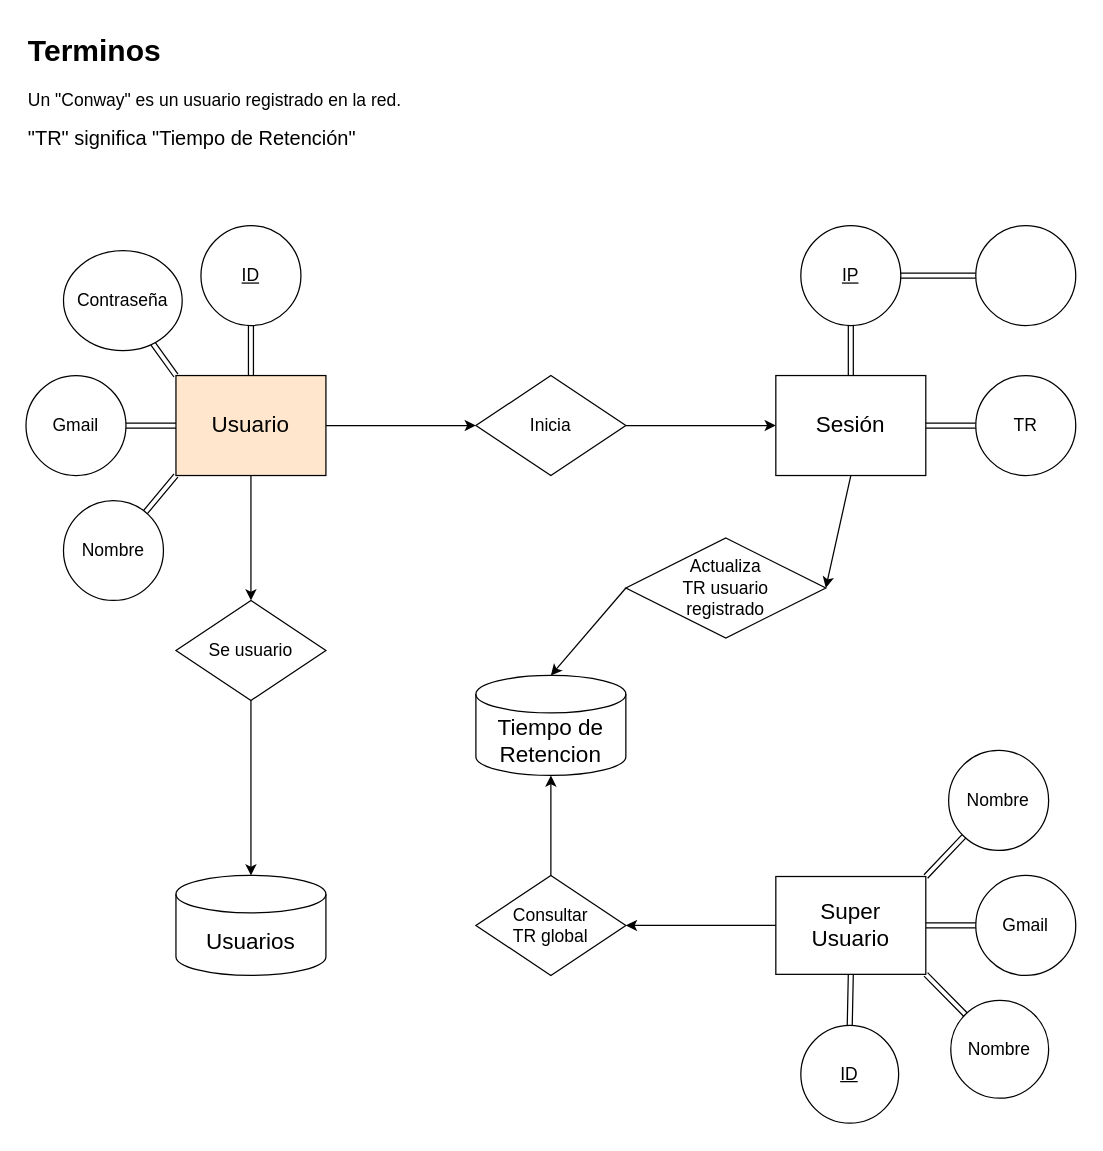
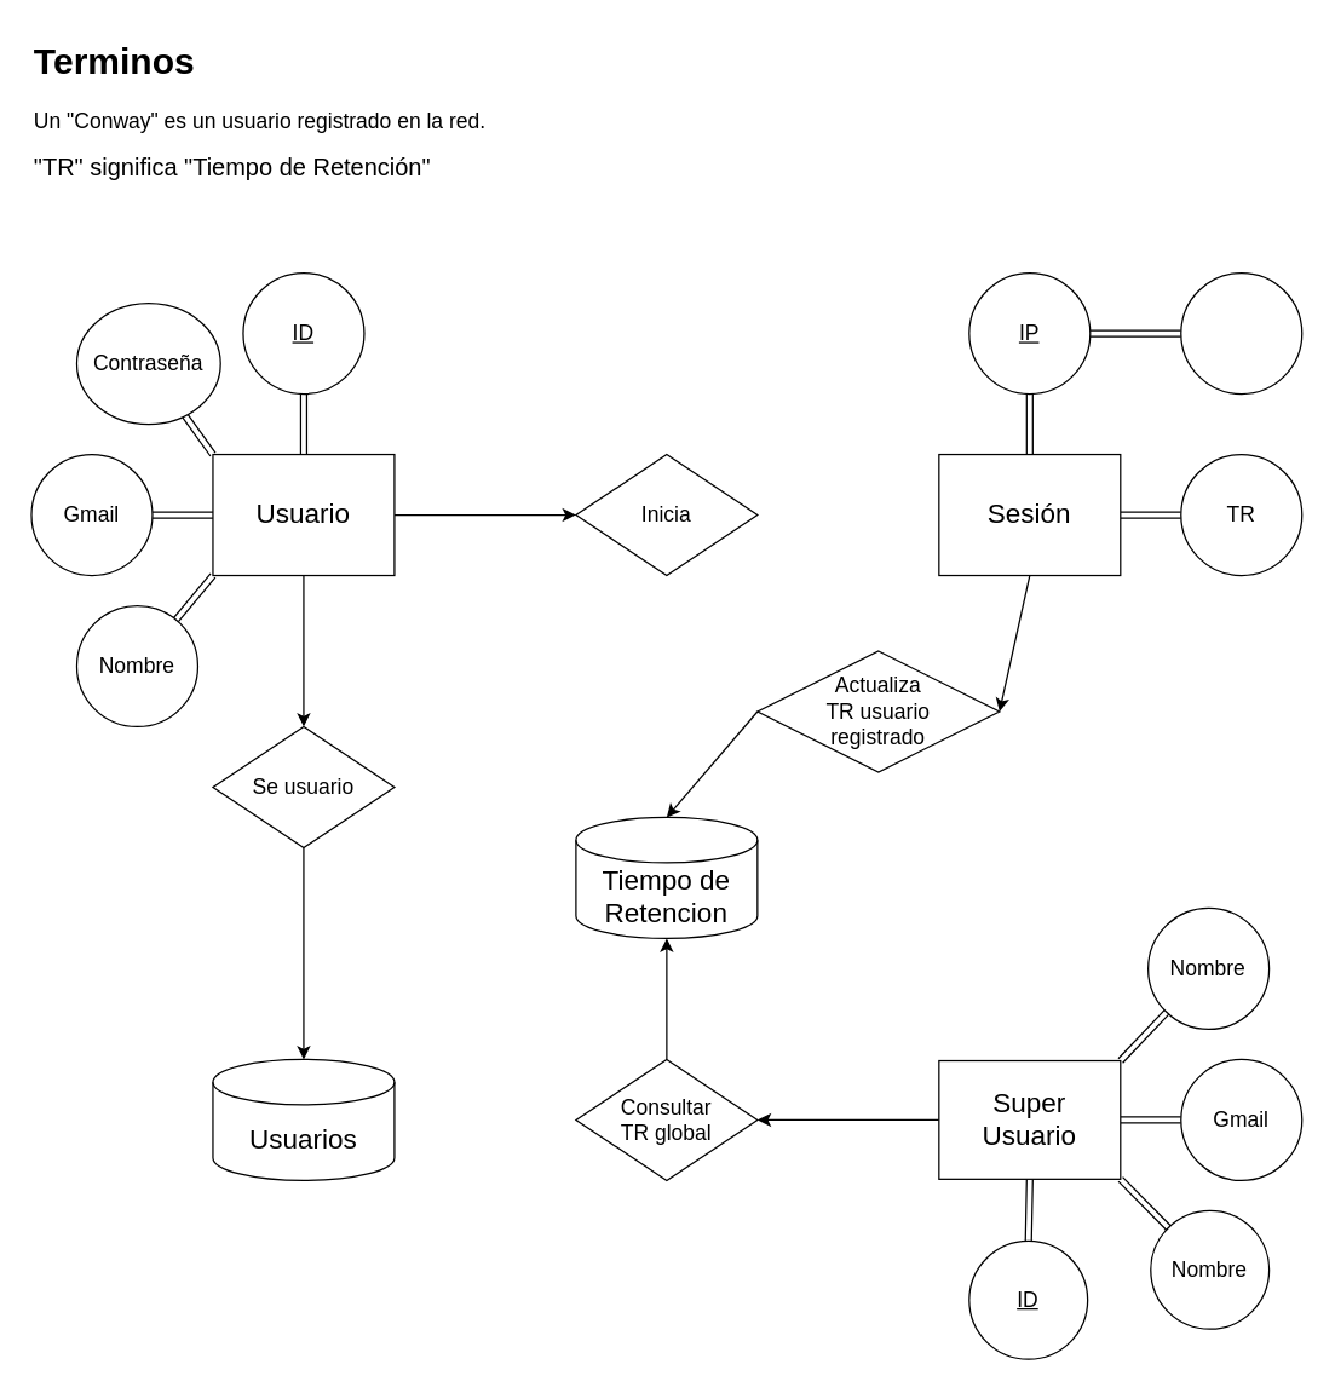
  <mxCell id="0" />
  <mxCell id="1" parent="0" />
  <mxCell id="2" style="rounded=0;orthogonalLoop=1;jettySize=auto;html=1;exitX=0.5;exitY=1;exitDx=0;exitDy=0;entryX=0.5;entryY=0;entryDx=0;entryDy=0;" parent="1" source="8" target="10" edge="1"><mxGeometry relative="1" as="geometry" /></mxCell>
  <mxCell id="3" style="edgeStyle=none;rounded=0;orthogonalLoop=1;jettySize=auto;html=1;exitX=0;exitY=0.5;exitDx=0;exitDy=0;shape=link;" edge="1" parent="1" source="8" target="18"><mxGeometry relative="1" as="geometry"><Array as="points"><mxPoint x="120" y="340" /></Array></mxGeometry></mxCell>
  <mxCell id="4" style="edgeStyle=none;rounded=0;orthogonalLoop=1;jettySize=auto;html=1;exitX=0;exitY=0;exitDx=0;exitDy=0;shape=link;" edge="1" parent="1" source="8" target="19"><mxGeometry relative="1" as="geometry" /></mxCell>
  <mxCell id="5" style="edgeStyle=none;rounded=0;orthogonalLoop=1;jettySize=auto;html=1;exitX=1;exitY=0.5;exitDx=0;exitDy=0;entryX=0;entryY=0.5;entryDx=0;entryDy=0;" edge="1" parent="1" source="8" target="29"><mxGeometry relative="1" as="geometry" /></mxCell>
  <mxCell id="6" style="edgeStyle=none;rounded=0;orthogonalLoop=1;jettySize=auto;html=1;exitX=0.5;exitY=0;exitDx=0;exitDy=0;shape=link;" edge="1" parent="1" source="8" target="34"><mxGeometry relative="1" as="geometry" /></mxCell>
  <mxCell id="7" style="edgeStyle=none;rounded=0;orthogonalLoop=1;jettySize=auto;html=1;exitX=0;exitY=1;exitDx=0;exitDy=0;shape=link;" edge="1" parent="1" source="8" target="35"><mxGeometry relative="1" as="geometry" /></mxCell>
- <mxCell id="8" value="&lt;font style=&quot;font-size: 18px;&quot;&gt;Usuario&lt;/font&gt;" style="rounded=0;whiteSpace=wrap;html=1;fillColor=#ffe6cc;" parent="1" vertex="1"><mxGeometry x="140" y="300" width="120" height="80" as="geometry" /></mxCell>
+ <mxCell id="8" value="&lt;font style=&quot;font-size: 18px;&quot;&gt;Usuario&lt;/font&gt;" style="rounded=0;whiteSpace=wrap;html=1;" parent="1" vertex="1"><mxGeometry x="140" y="300" width="120" height="80" as="geometry" /></mxCell>
  <mxCell id="9" value="&lt;font style=&quot;font-size: 18px;&quot;&gt;Usuarios&lt;/font&gt;" style="shape=cylinder3;whiteSpace=wrap;html=1;boundedLbl=1;backgroundOutline=1;size=15;" parent="1" vertex="1"><mxGeometry x="140" y="700" width="120" height="80" as="geometry" /></mxCell>
  <mxCell id="10" value="&lt;font style=&quot;font-size: 14px;&quot;&gt;Se usuario&lt;/font&gt;" style="rhombus;whiteSpace=wrap;html=1;" parent="1" vertex="1"><mxGeometry x="140" y="480" width="120" height="80" as="geometry" /></mxCell>
  <mxCell id="11" style="rounded=0;orthogonalLoop=1;jettySize=auto;html=1;exitX=0.5;exitY=1;exitDx=0;exitDy=0;entryX=0.5;entryY=0;entryDx=0;entryDy=0;entryPerimeter=0;" parent="1" source="10" target="9" edge="1"><mxGeometry relative="1" as="geometry" /></mxCell>
  <mxCell id="12" value="&lt;h1 style=&quot;margin-top: 0px;&quot;&gt;Terminos&lt;/h1&gt;&lt;p&gt;&lt;font style=&quot;font-size: 14px;&quot;&gt;Un &quot;Conway&quot; es un usuario registrado en la red.&lt;/font&gt;&lt;/p&gt;&lt;p&gt;&lt;font size=&quot;3&quot;&gt;&quot;TR&quot; significa &quot;Tiempo de Retención&quot;&lt;/font&gt;&lt;/p&gt;" style="text;html=1;whiteSpace=wrap;overflow=hidden;rounded=0;" parent="1" vertex="1"><mxGeometry y="20" width="320" height="120" as="geometry" x="20" /></mxCell>
  <mxCell id="13" style="edgeStyle=orthogonalEdgeStyle;rounded=0;orthogonalLoop=1;jettySize=auto;html=1;exitX=1;exitY=0.5;exitDx=0;exitDy=0;entryX=0;entryY=0.5;entryDx=0;entryDy=0;shape=link;" edge="1" parent="1" source="16" target="17"><mxGeometry relative="1" as="geometry" /></mxCell>
  <mxCell id="14" style="edgeStyle=none;rounded=0;orthogonalLoop=1;jettySize=auto;html=1;exitX=0.5;exitY=0;exitDx=0;exitDy=0;entryX=0.5;entryY=1;entryDx=0;entryDy=0;shape=link;" edge="1" parent="1" source="16" target="31"><mxGeometry relative="1" as="geometry" /></mxCell>
  <mxCell id="15" style="edgeStyle=none;rounded=0;orthogonalLoop=1;jettySize=auto;html=1;exitX=0.5;exitY=1;exitDx=0;exitDy=0;entryX=1;entryY=0.5;entryDx=0;entryDy=0;" edge="1" parent="1" source="16" target="27"><mxGeometry relative="1" as="geometry" /></mxCell>
  <mxCell id="16" value="&lt;font style=&quot;font-size: 18px;&quot;&gt;Sesión&lt;/font&gt;" style="rounded=0;whiteSpace=wrap;html=1;" parent="1" vertex="1"><mxGeometry x="620" y="300" width="120" height="80" as="geometry" /></mxCell>
  <mxCell id="17" value="&lt;font style=&quot;font-size: 14px;&quot;&gt;TR&lt;/font&gt;" style="ellipse;whiteSpace=wrap;html=1;aspect=fixed;" vertex="1" parent="1"><mxGeometry x="780" y="300" width="80" height="80" as="geometry" /></mxCell>
  <mxCell id="18" value="&lt;font style=&quot;font-size: 14px;&quot;&gt;Gmail&lt;/font&gt;" style="ellipse;whiteSpace=wrap;html=1;aspect=fixed;" vertex="1" parent="1"><mxGeometry y="300" width="80" height="80" as="geometry" x="20" /></mxCell>
  <mxCell id="19" value="&lt;font style=&quot;font-size: 14px;&quot;&gt;Contraseña&lt;/font&gt;" style="ellipse;whiteSpace=wrap;html=1;aspect=fixed;" vertex="1" parent="1"><mxGeometry x="50" y="200" width="95" height="80" as="geometry" /></mxCell>
  <mxCell id="20" style="edgeStyle=none;rounded=0;orthogonalLoop=1;jettySize=auto;html=1;exitX=0;exitY=0.5;exitDx=0;exitDy=0;entryX=1;entryY=0.5;entryDx=0;entryDy=0;" edge="1" parent="1" source="25" target="26"><mxGeometry relative="1" as="geometry" /></mxCell>
  <mxCell id="21" style="edgeStyle=none;rounded=0;orthogonalLoop=1;jettySize=auto;html=1;shape=link;exitX=0.5;exitY=1;exitDx=0;exitDy=0;" edge="1" parent="1" source="25" target="39"><mxGeometry relative="1" as="geometry" /></mxCell>
  <mxCell id="22" style="edgeStyle=none;rounded=0;orthogonalLoop=1;jettySize=auto;html=1;exitX=1;exitY=0.5;exitDx=0;exitDy=0;shape=link;" edge="1" parent="1" source="25" target="40"><mxGeometry relative="1" as="geometry" /></mxCell>
  <mxCell id="23" style="edgeStyle=none;rounded=0;orthogonalLoop=1;jettySize=auto;html=1;exitX=1;exitY=1;exitDx=0;exitDy=0;shape=link;" edge="1" parent="1" source="25" target="41"><mxGeometry relative="1" as="geometry" /></mxCell>
  <mxCell id="24" style="edgeStyle=none;rounded=0;orthogonalLoop=1;jettySize=auto;html=1;exitX=1;exitY=0;exitDx=0;exitDy=0;shape=link;" edge="1" parent="1" source="25" target="42"><mxGeometry relative="1" as="geometry" /></mxCell>
  <mxCell id="25" value="&lt;div&gt;&lt;font style=&quot;font-size: 18px;&quot;&gt;Super&lt;/font&gt;&lt;/div&gt;&lt;div&gt;&lt;font style=&quot;font-size: 18px;&quot;&gt;Usuario&lt;/font&gt;&lt;/div&gt;" style="rounded=0;whiteSpace=wrap;html=1;" vertex="1" parent="1"><mxGeometry x="620" y="700.86" width="120" height="78.28" as="geometry" /></mxCell>
  <mxCell id="26" value="&lt;div&gt;&lt;font style=&quot;font-size: 14px;&quot;&gt;Consultar&lt;/font&gt;&lt;/div&gt;&lt;div&gt;&lt;font style=&quot;font-size: 14px;&quot;&gt;TR global&lt;/font&gt;&lt;/div&gt;" style="rhombus;whiteSpace=wrap;html=1;" vertex="1" parent="1"><mxGeometry x="380" y="700" width="120" height="80" as="geometry" /></mxCell>
  <mxCell id="27" value="&lt;div&gt;&lt;font style=&quot;font-size: 14px;&quot;&gt;Actualiza&lt;/font&gt;&lt;/div&gt;&lt;div&gt;&lt;font style=&quot;font-size: 14px;&quot;&gt;TR&amp;nbsp;usuario&lt;/font&gt;&lt;/div&gt;&lt;div&gt;&lt;font style=&quot;font-size: 14px;&quot;&gt;registrado&lt;/font&gt;&lt;/div&gt;" style="rhombus;whiteSpace=wrap;html=1;" vertex="1" parent="1"><mxGeometry x="500" y="430" width="160" height="80" as="geometry" /></mxCell>
- <mxCell id="28" style="edgeStyle=none;rounded=0;orthogonalLoop=1;jettySize=auto;html=1;exitX=1;exitY=0.5;exitDx=0;exitDy=0;entryX=0;entryY=0.5;entryDx=0;entryDy=0;" edge="1" parent="1" source="29" target="16"><mxGeometry relative="1" as="geometry" /></mxCell>
  <mxCell id="29" value="&lt;font style=&quot;font-size: 14px;&quot;&gt;Inicia&lt;/font&gt;" style="rhombus;whiteSpace=wrap;html=1;" vertex="1" parent="1"><mxGeometry x="380" y="300" width="120" height="80" as="geometry" /></mxCell>
  <mxCell id="30" style="edgeStyle=none;rounded=0;orthogonalLoop=1;jettySize=auto;html=1;exitX=1;exitY=0.5;exitDx=0;exitDy=0;entryX=0;entryY=0.5;entryDx=0;entryDy=0;shape=link;" edge="1" parent="1" source="31" target="33"><mxGeometry relative="1" as="geometry" /></mxCell>
  <mxCell id="31" value="&lt;font style=&quot;font-size: 14px;&quot;&gt;&lt;u&gt;IP&lt;/u&gt;&lt;/font&gt;" style="ellipse;whiteSpace=wrap;html=1;aspect=fixed;" vertex="1" parent="1"><mxGeometry x="640" y="180" width="80" height="80" as="geometry" /></mxCell>
  <mxCell id="32" value="" style="group" vertex="1" connectable="0" parent="1"><mxGeometry x="780" y="180" width="80" height="80" as="geometry" /></mxCell>
  <mxCell id="33" value="" style="ellipse;whiteSpace=wrap;html=1;aspect=fixed;" vertex="1" parent="32"><mxGeometry width="80" height="80" as="geometry" /></mxCell>
  <mxCell id="34" value="&lt;font style=&quot;font-size: 14px;&quot;&gt;&lt;u&gt;ID&lt;/u&gt;&lt;/font&gt;" style="ellipse;whiteSpace=wrap;html=1;aspect=fixed;" vertex="1" parent="1"><mxGeometry x="160" y="180" width="80" height="80" as="geometry" /></mxCell>
  <mxCell id="35" value="&lt;font style=&quot;font-size: 14px;&quot;&gt;Nombre&lt;/font&gt;" style="ellipse;whiteSpace=wrap;html=1;aspect=fixed;" vertex="1" parent="1"><mxGeometry x="50" y="400" width="80" height="80" as="geometry" /></mxCell>
  <mxCell id="36" value="&lt;font style=&quot;font-size: 18px;&quot;&gt;Tiempo de Retencion&lt;/font&gt;" style="shape=cylinder3;whiteSpace=wrap;html=1;boundedLbl=1;backgroundOutline=1;size=15;" vertex="1" parent="1"><mxGeometry x="380" y="540" width="120" height="80" as="geometry" /></mxCell>
  <mxCell id="37" style="edgeStyle=none;rounded=0;orthogonalLoop=1;jettySize=auto;html=1;exitX=0.5;exitY=0;exitDx=0;exitDy=0;entryX=0.5;entryY=1;entryDx=0;entryDy=0;entryPerimeter=0;" edge="1" parent="1" source="26" target="36"><mxGeometry relative="1" as="geometry" /></mxCell>
  <mxCell id="38" style="edgeStyle=none;rounded=0;orthogonalLoop=1;jettySize=auto;html=1;exitX=0;exitY=0.5;exitDx=0;exitDy=0;entryX=0.5;entryY=0;entryDx=0;entryDy=0;entryPerimeter=0;" edge="1" parent="1" source="27" target="36"><mxGeometry relative="1" as="geometry" /></mxCell>
  <mxCell id="39" value="&lt;font style=&quot;font-size: 14px;&quot;&gt;&lt;u&gt;ID&lt;/u&gt;&lt;/font&gt;" style="ellipse;whiteSpace=wrap;html=1;aspect=fixed;" vertex="1" parent="1"><mxGeometry x="640" y="820" width="78.28" height="78.28" as="geometry" /></mxCell>
  <mxCell id="40" value="&lt;font style=&quot;font-size: 14px;&quot;&gt;&lt;font&gt;G&lt;font&gt;mail&lt;/font&gt;&lt;/font&gt;&lt;/font&gt;" style="ellipse;whiteSpace=wrap;html=1;aspect=fixed;" vertex="1" parent="1"><mxGeometry x="780" y="700" width="80" height="80" as="geometry" /></mxCell>
  <mxCell id="41" value="&lt;font style=&quot;font-size: 14px;&quot;&gt;Nombre&lt;/font&gt;" style="ellipse;whiteSpace=wrap;html=1;aspect=fixed;" vertex="1" parent="1"><mxGeometry x="760" y="800" width="78.28" height="78.28" as="geometry" /></mxCell>
  <mxCell id="42" value="&lt;font style=&quot;font-size: 14px;&quot;&gt;Nombre&lt;/font&gt;" style="ellipse;whiteSpace=wrap;html=1;aspect=fixed;" vertex="1" parent="1"><mxGeometry x="758.28" y="600" width="80" height="80" as="geometry" /></mxCell>
